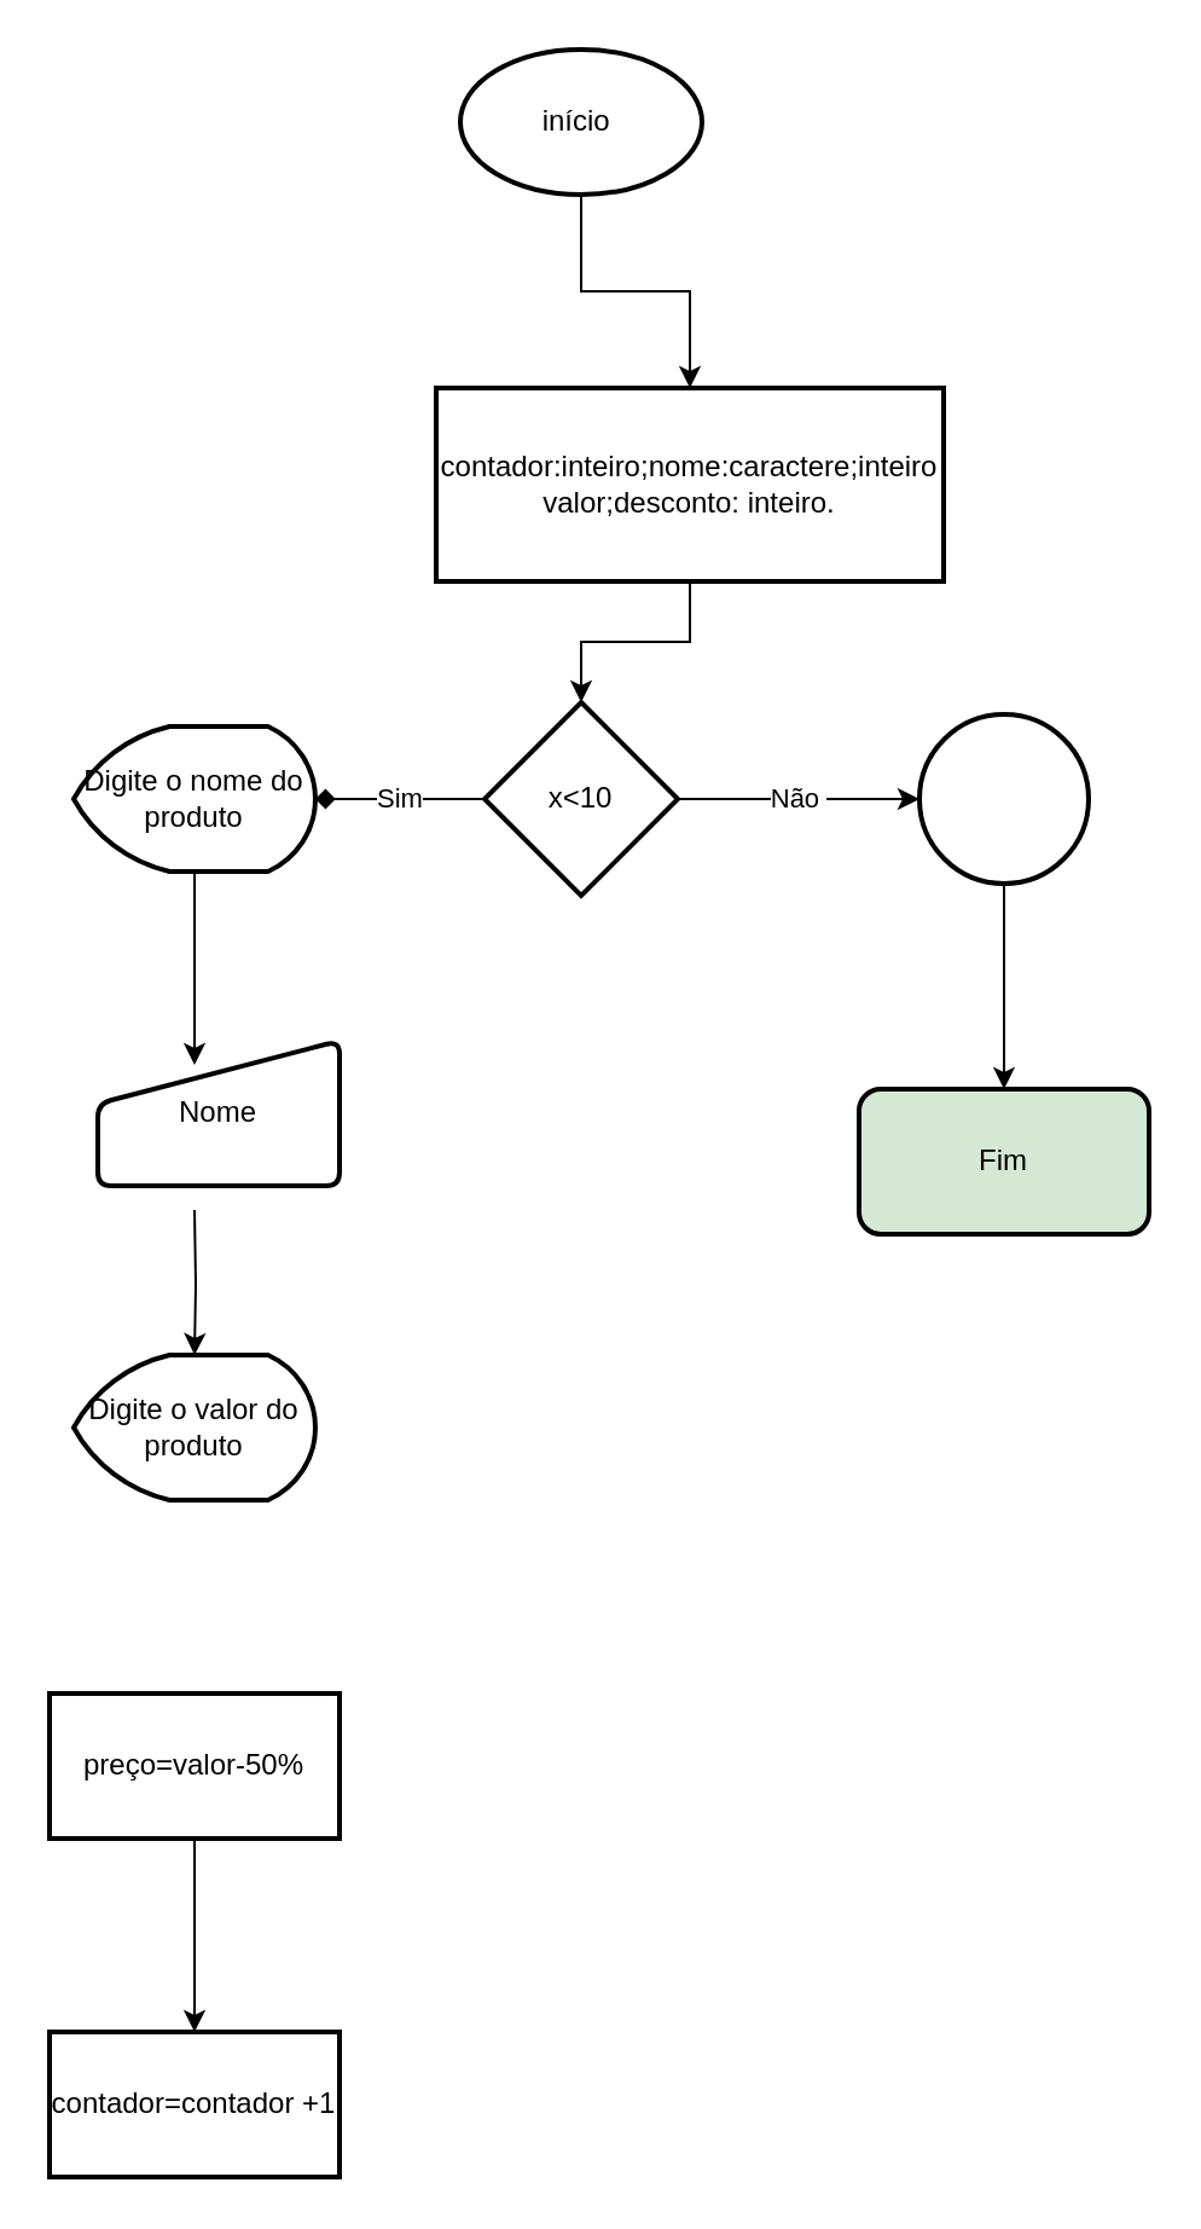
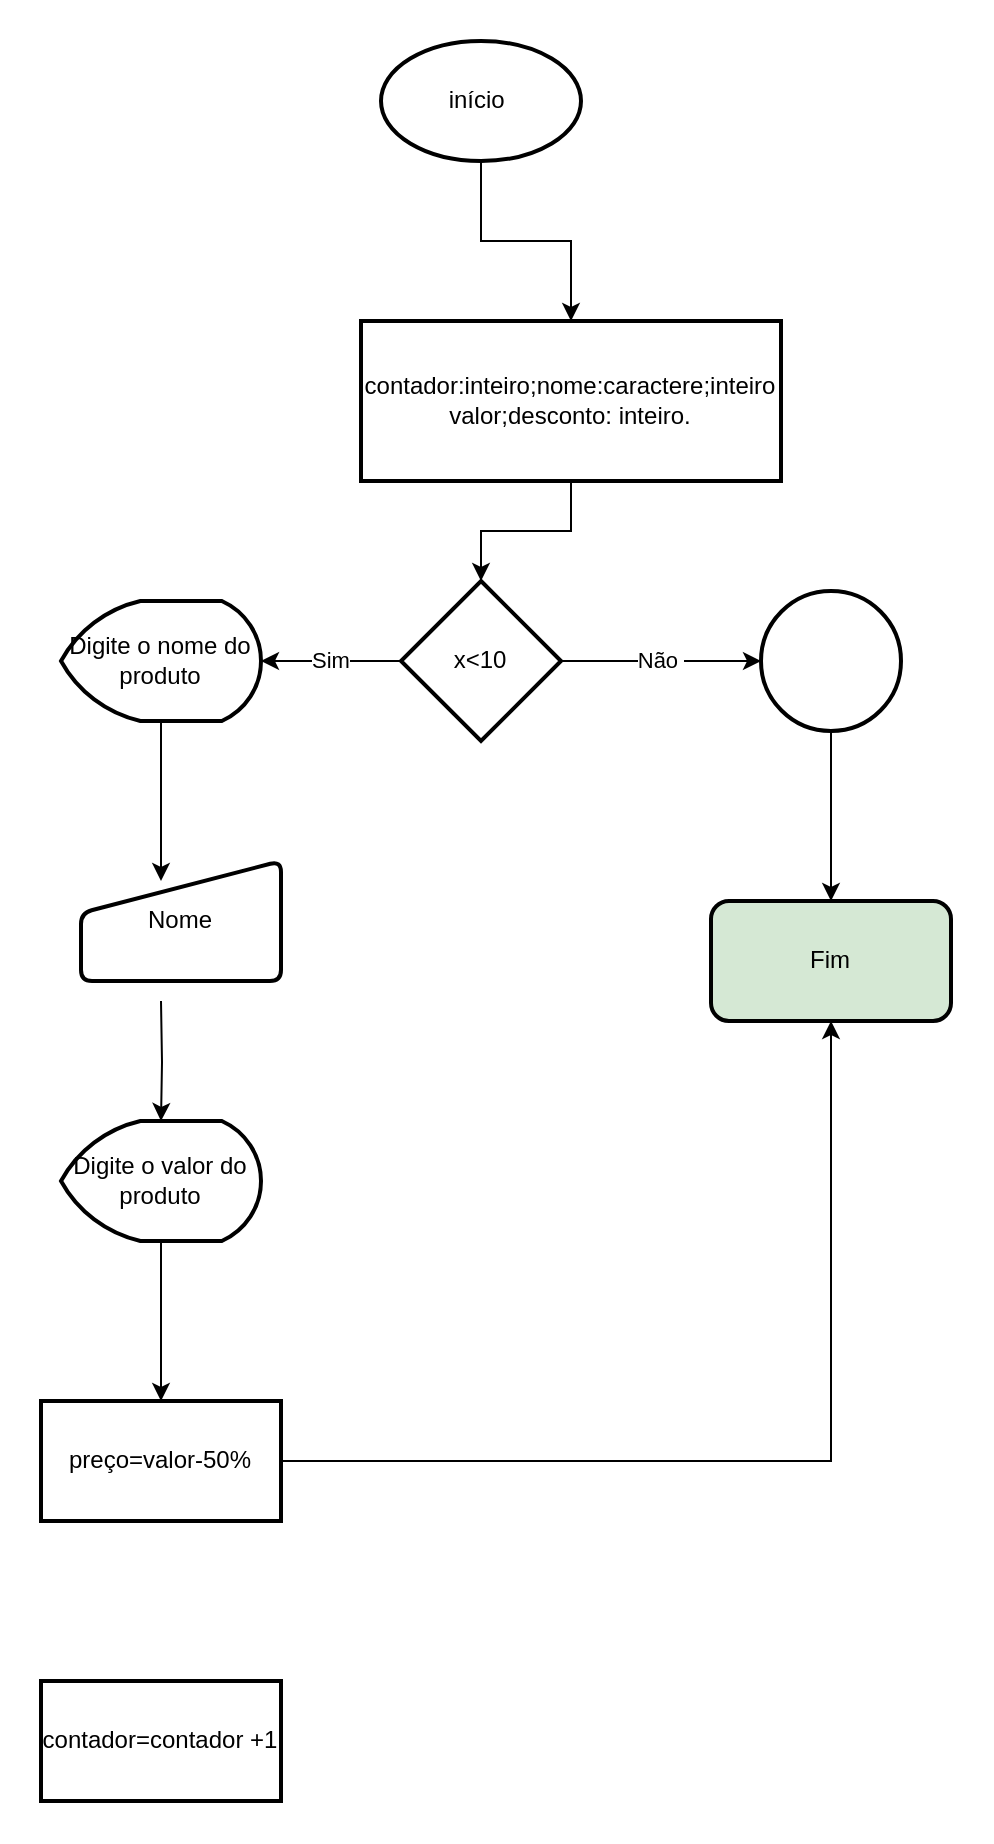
  <mxCell id="0" />
  <mxCell id="1" parent="0" />
  <mxCell id="2" value="" style="edgeStyle=orthogonalEdgeStyle;rounded=0;orthogonalLoop=1;jettySize=auto;html=1;" edge="1" parent="1" source="3" target="5"><mxGeometry relative="1" as="geometry" /></mxCell>
  <mxCell id="3" value="&lt;font style=&quot;vertical-align: inherit&quot;&gt;&lt;font style=&quot;vertical-align: inherit&quot;&gt;início&amp;nbsp;&lt;/font&gt;&lt;/font&gt;" style="strokeWidth=2;html=1;shape=mxgraph.flowchart.start_1;whiteSpace=wrap;" vertex="1" parent="1"><mxGeometry x="190" y="20" width="100" height="60" as="geometry" /></mxCell>
  <mxCell id="4" value="" style="edgeStyle=orthogonalEdgeStyle;rounded=0;orthogonalLoop=1;jettySize=auto;html=1;" edge="1" parent="1" source="5" target="8"><mxGeometry relative="1" as="geometry" /></mxCell>
  <mxCell id="5" value="&lt;font style=&quot;vertical-align: inherit&quot;&gt;&lt;font style=&quot;vertical-align: inherit&quot;&gt;contador:inteiro;nome:caractere;inteiro valor;desconto: inteiro.&lt;/font&gt;&lt;/font&gt;" style="whiteSpace=wrap;html=1;strokeWidth=2;" vertex="1" parent="1"><mxGeometry x="180" y="160" width="210" height="80" as="geometry" /></mxCell>
  <mxCell id="6" value="&lt;font style=&quot;vertical-align: inherit&quot;&gt;&lt;font style=&quot;vertical-align: inherit&quot;&gt;Não&amp;nbsp;&lt;/font&gt;&lt;/font&gt;" style="edgeStyle=orthogonalEdgeStyle;rounded=0;orthogonalLoop=1;jettySize=auto;html=1;exitX=1;exitY=0.5;exitDx=0;exitDy=0;" edge="1" parent="1" source="8" target="10"><mxGeometry relative="1" as="geometry" /></mxCell>
- <mxCell id="7" value="&lt;font style=&quot;vertical-align: inherit&quot;&gt;&lt;font style=&quot;vertical-align: inherit&quot;&gt;Sim&lt;/font&gt;&lt;/font&gt;" style="edgeStyle=orthogonalEdgeStyle;rounded=0;orthogonalLoop=1;jettySize=auto;html=1;endArrow=diamond;" edge="1" parent="1" source="8" target="12"><mxGeometry relative="1" as="geometry" /></mxCell>
+ <mxCell id="7" value="&lt;font style=&quot;vertical-align: inherit&quot;&gt;&lt;font style=&quot;vertical-align: inherit&quot;&gt;Sim&lt;/font&gt;&lt;/font&gt;" style="edgeStyle=orthogonalEdgeStyle;rounded=0;orthogonalLoop=1;jettySize=auto;html=1;" edge="1" parent="1" source="8" target="12"><mxGeometry relative="1" as="geometry" /></mxCell>
  <mxCell id="8" value="&lt;font style=&quot;vertical-align: inherit&quot;&gt;&lt;font style=&quot;vertical-align: inherit&quot;&gt;x&amp;lt;10&lt;/font&gt;&lt;/font&gt;" style="rhombus;whiteSpace=wrap;html=1;strokeWidth=2;" vertex="1" parent="1"><mxGeometry x="200" y="290" width="80" height="80" as="geometry" /></mxCell>
  <mxCell id="9" value="" style="edgeStyle=orthogonalEdgeStyle;rounded=0;orthogonalLoop=1;jettySize=auto;html=1;" edge="1" parent="1" source="10" target="18"><mxGeometry relative="1" as="geometry" /></mxCell>
  <mxCell id="10" value="" style="strokeWidth=2;html=1;shape=mxgraph.flowchart.start_2;whiteSpace=wrap;" vertex="1" parent="1"><mxGeometry x="380" y="295" width="70" height="70" as="geometry" /></mxCell>
  <mxCell id="11" value="" style="edgeStyle=orthogonalEdgeStyle;rounded=0;orthogonalLoop=1;jettySize=auto;html=1;" edge="1" parent="1" source="12"><mxGeometry relative="1" as="geometry"><mxPoint x="80" y="440" as="targetPoint" /></mxGeometry></mxCell>
  <mxCell id="12" value="&lt;font style=&quot;vertical-align: inherit&quot;&gt;&lt;font style=&quot;vertical-align: inherit&quot;&gt;Digite o nome do produto&lt;/font&gt;&lt;/font&gt;" style="strokeWidth=2;html=1;shape=mxgraph.flowchart.display;whiteSpace=wrap;" vertex="1" parent="1"><mxGeometry x="30" y="300" width="100" height="60" as="geometry" /></mxCell>
  <mxCell id="13" value="" style="edgeStyle=orthogonalEdgeStyle;rounded=0;orthogonalLoop=1;jettySize=auto;html=1;" edge="1" parent="1" target="15"><mxGeometry relative="1" as="geometry"><mxPoint x="80" y="500" as="sourcePoint" /></mxGeometry></mxCell>
+ <mxCell id="14" value="" style="edgeStyle=orthogonalEdgeStyle;rounded=0;orthogonalLoop=1;jettySize=auto;html=1;" edge="1" parent="1" source="15" target="17"><mxGeometry relative="1" as="geometry" /></mxCell>
  <mxCell id="15" value="&lt;font style=&quot;vertical-align: inherit&quot;&gt;&lt;font style=&quot;vertical-align: inherit&quot;&gt;Digite o valor do produto&lt;/font&gt;&lt;/font&gt;" style="strokeWidth=2;html=1;shape=mxgraph.flowchart.display;whiteSpace=wrap;" vertex="1" parent="1"><mxGeometry x="30" y="560" width="100" height="60" as="geometry" /></mxCell>
- <mxCell id="16" value="" style="edgeStyle=orthogonalEdgeStyle;rounded=0;orthogonalLoop=1;jettySize=auto;html=1;" edge="1" parent="1" source="17" target="19"><mxGeometry relative="1" as="geometry" /></mxCell>
+ <mxCell id="16" value="" style="edgeStyle=orthogonalEdgeStyle;rounded=0;orthogonalLoop=1;jettySize=auto;html=1;" edge="1" parent="1" source="17" target="18"><mxGeometry relative="1" as="geometry" /></mxCell>
  <mxCell id="17" value="&lt;font style=&quot;vertical-align: inherit&quot;&gt;&lt;font style=&quot;vertical-align: inherit&quot;&gt;&lt;font style=&quot;vertical-align: inherit&quot;&gt;&lt;font style=&quot;vertical-align: inherit&quot;&gt;preço=valor-50%&lt;/font&gt;&lt;/font&gt;&lt;/font&gt;&lt;/font&gt;" style="whiteSpace=wrap;html=1;strokeWidth=2;" vertex="1" parent="1"><mxGeometry x="20" y="700" width="120" height="60" as="geometry" /></mxCell>
  <mxCell id="18" value="&lt;font style=&quot;vertical-align: inherit&quot;&gt;&lt;font style=&quot;vertical-align: inherit&quot;&gt;Fim&lt;/font&gt;&lt;/font&gt;" style="rounded=1;whiteSpace=wrap;html=1;strokeWidth=2;fillColor=#d5e8d4;" vertex="1" parent="1"><mxGeometry x="355" y="450" width="120" height="60" as="geometry" /></mxCell>
  <mxCell id="19" value="&lt;font style=&quot;vertical-align: inherit&quot;&gt;&lt;font style=&quot;vertical-align: inherit&quot;&gt;contador=contador +1&lt;/font&gt;&lt;/font&gt;" style="whiteSpace=wrap;html=1;strokeWidth=2;" vertex="1" parent="1"><mxGeometry x="20" y="840" width="120" height="60" as="geometry" /></mxCell>
  <mxCell id="20" value="&lt;font style=&quot;vertical-align: inherit&quot;&gt;&lt;font style=&quot;vertical-align: inherit&quot;&gt;Nome&lt;/font&gt;&lt;/font&gt;" style="html=1;strokeWidth=2;shape=manualInput;whiteSpace=wrap;rounded=1;size=26;arcSize=11;" vertex="1" parent="1"><mxGeometry x="40" y="430" width="100" height="60" as="geometry" /></mxCell>
